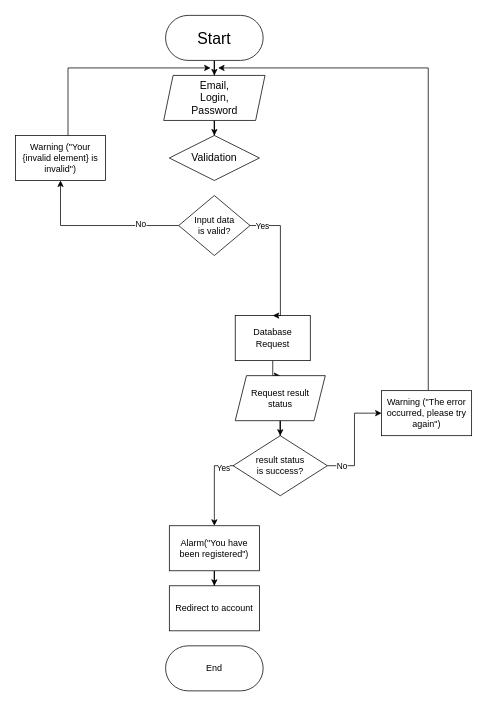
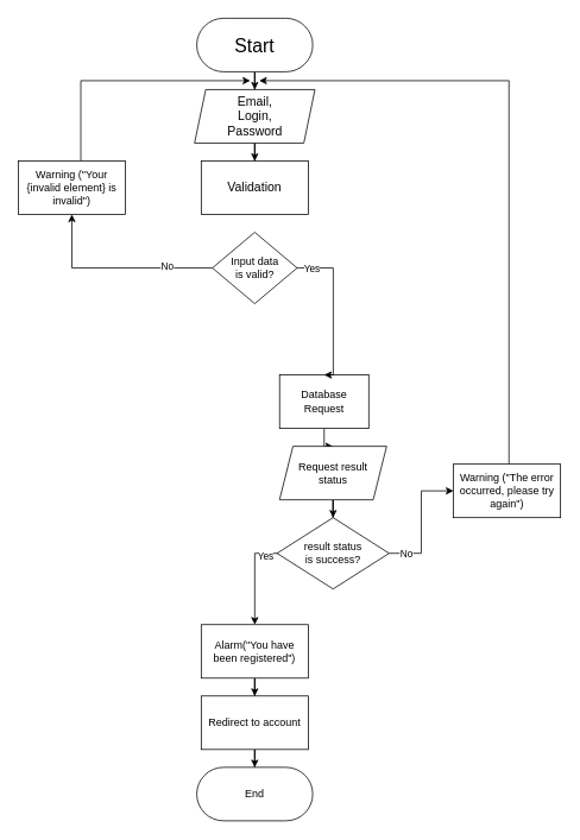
  <mxCell id="0" />
  <mxCell id="1" parent="0" />
  <mxCell id="2" style="edgeStyle=orthogonalEdgeStyle;rounded=0;orthogonalLoop=1;jettySize=auto;html=1;entryX=0.5;entryY=0;entryDx=0;entryDy=0;" parent="1" source="3" target="5" edge="1"><mxGeometry relative="1" as="geometry" /></mxCell>
  <mxCell id="3" value="&lt;font style=&quot;font-size: 21px;&quot;&gt;Start&lt;/font&gt;" style="rounded=1;whiteSpace=wrap;html=1;glass=0;shadow=0;arcSize=50;" parent="1" vertex="1"><mxGeometry x="220" y="20" width="130" height="60" as="geometry" /></mxCell>
  <mxCell id="4" value="" style="edgeStyle=orthogonalEdgeStyle;rounded=0;orthogonalLoop=1;jettySize=auto;html=1;" parent="1" source="5" target="6" edge="1"><mxGeometry relative="1" as="geometry" /></mxCell>
  <mxCell id="5" value="&lt;div&gt;&lt;font style=&quot;font-size: 14px;&quot;&gt;Email,&lt;/font&gt;&lt;/div&gt;&lt;div&gt;&lt;font style=&quot;font-size: 14px;&quot;&gt;Login,&lt;/font&gt;&lt;/div&gt;&lt;div&gt;&lt;font style=&quot;font-size: 14px;&quot;&gt;Password&lt;br&gt;&lt;/font&gt;&lt;/div&gt;" style="shape=parallelogram;perimeter=parallelogramPerimeter;whiteSpace=wrap;html=1;fixedSize=1;size=12.5;" parent="1" vertex="1"><mxGeometry x="217.5" y="100" width="135" height="60" as="geometry" /></mxCell>
- <mxCell id="6" value="&lt;font style=&quot;font-size: 14px;&quot;&gt;Validation&lt;br&gt;&lt;/font&gt;" style="rhombus;whiteSpace=wrap;html=1;" parent="1" vertex="1"><mxGeometry x="225" y="180" width="120" height="60" as="geometry" /></mxCell>
+ <mxCell id="6" value="&lt;font style=&quot;font-size: 14px;&quot;&gt;Validation&lt;br&gt;&lt;/font&gt;" style="whiteSpace=wrap;html=1;" parent="1" vertex="1"><mxGeometry x="225" y="180" width="120" height="60" as="geometry" /></mxCell>
  <mxCell id="7" value="" style="edgeStyle=orthogonalEdgeStyle;rounded=0;orthogonalLoop=1;jettySize=auto;html=1;" parent="1" source="8" target="10" edge="1"><mxGeometry relative="1" as="geometry" /></mxCell>
  <mxCell id="8" value="Database Request" style="whiteSpace=wrap;html=1;" parent="1" vertex="1"><mxGeometry x="312.81" y="420" width="100" height="60" as="geometry" /></mxCell>
  <mxCell id="9" value="" style="edgeStyle=orthogonalEdgeStyle;rounded=0;orthogonalLoop=1;jettySize=auto;html=1;" parent="1" source="10" target="15" edge="1"><mxGeometry relative="1" as="geometry" /></mxCell>
  <mxCell id="10" value="&lt;div&gt;Request result&lt;/div&gt;&lt;div&gt;status&lt;br&gt;&lt;/div&gt;" style="shape=parallelogram;perimeter=parallelogramPerimeter;whiteSpace=wrap;html=1;fixedSize=1;size=15;" parent="1" vertex="1"><mxGeometry x="312.81" y="500" width="120" height="60" as="geometry" /></mxCell>
  <mxCell id="11" style="edgeStyle=orthogonalEdgeStyle;rounded=0;orthogonalLoop=1;jettySize=auto;html=1;" parent="1" source="15" target="17" edge="1"><mxGeometry relative="1" as="geometry"><mxPoint x="535" y="280" as="targetPoint" /></mxGeometry></mxCell>
  <mxCell id="12" value="&lt;div&gt;No&lt;/div&gt;" style="edgeLabel;html=1;align=center;verticalAlign=middle;resizable=0;points=[];" parent="11" vertex="1" connectable="0"><mxGeometry x="-0.734" relative="1" as="geometry"><mxPoint as="offset" /></mxGeometry></mxCell>
  <mxCell id="13" value="" style="edgeStyle=orthogonalEdgeStyle;rounded=0;orthogonalLoop=1;jettySize=auto;html=1;entryX=0.5;entryY=0;entryDx=0;entryDy=0;" parent="1" target="26" edge="1"><mxGeometry relative="1" as="geometry"><mxPoint x="330" y="620" as="sourcePoint" /><mxPoint x="290" y="710" as="targetPoint" /><Array as="points"><mxPoint x="285" y="620" /></Array></mxGeometry></mxCell>
  <mxCell id="14" value="Yes" style="edgeLabel;html=1;align=center;verticalAlign=middle;resizable=0;points=[];" parent="13" vertex="1" connectable="0"><mxGeometry x="-0.46" y="3" relative="1" as="geometry"><mxPoint as="offset" /></mxGeometry></mxCell>
  <mxCell id="15" value="result status &lt;br&gt;is success?" style="rhombus;whiteSpace=wrap;html=1;" parent="1" vertex="1"><mxGeometry x="310" y="580" width="125.62" height="80" as="geometry" /></mxCell>
  <mxCell id="16" style="edgeStyle=orthogonalEdgeStyle;rounded=0;orthogonalLoop=1;jettySize=auto;html=1;" parent="1" source="17" edge="1"><mxGeometry relative="1" as="geometry"><mxPoint x="290" y="90" as="targetPoint" /><Array as="points"><mxPoint x="570" y="90" /></Array></mxGeometry></mxCell>
  <mxCell id="17" value="Warning (&quot;The error occurred, please try again&quot;)" style="rounded=0;whiteSpace=wrap;html=1;" parent="1" vertex="1"><mxGeometry x="507.81" y="520" width="120" height="60" as="geometry" /></mxCell>
  <mxCell id="18" style="edgeStyle=orthogonalEdgeStyle;rounded=0;orthogonalLoop=1;jettySize=auto;html=1;entryX=0.5;entryY=0;entryDx=0;entryDy=0;" parent="1" source="22" target="8" edge="1"><mxGeometry relative="1" as="geometry"><Array as="points"><mxPoint x="373" y="300" /></Array></mxGeometry></mxCell>
  <mxCell id="19" value="&lt;div&gt;Yes&lt;/div&gt;" style="edgeLabel;html=1;align=center;verticalAlign=middle;resizable=0;points=[];" parent="18" vertex="1" connectable="0"><mxGeometry x="-0.815" relative="1" as="geometry"><mxPoint as="offset" /></mxGeometry></mxCell>
  <mxCell id="20" style="edgeStyle=orthogonalEdgeStyle;rounded=0;orthogonalLoop=1;jettySize=auto;html=1;" parent="1" source="22" target="24" edge="1"><mxGeometry relative="1" as="geometry"><mxPoint x="90" y="200" as="targetPoint" /></mxGeometry></mxCell>
  <mxCell id="21" value="&lt;div&gt;No&lt;/div&gt;" style="edgeLabel;html=1;align=center;verticalAlign=middle;resizable=0;points=[];" parent="20" vertex="1" connectable="0"><mxGeometry x="-0.528" y="-3" relative="1" as="geometry"><mxPoint as="offset" /></mxGeometry></mxCell>
  <mxCell id="22" value="&lt;div&gt;Input data&lt;/div&gt;&lt;div&gt;is valid?&lt;br&gt;&lt;/div&gt;" style="rhombus;whiteSpace=wrap;html=1;" parent="1" vertex="1"><mxGeometry x="237.5" y="260" width="95" height="80" as="geometry" /></mxCell>
  <mxCell id="23" style="edgeStyle=orthogonalEdgeStyle;rounded=0;orthogonalLoop=1;jettySize=auto;html=1;" parent="1" source="24" edge="1"><mxGeometry relative="1" as="geometry"><mxPoint x="280" y="90" as="targetPoint" /><Array as="points"><mxPoint x="90" y="90" /></Array></mxGeometry></mxCell>
  <mxCell id="24" value="Warning (&quot;Your {invalid element} is invalid&quot;)" style="rounded=0;whiteSpace=wrap;html=1;" parent="1" vertex="1"><mxGeometry x="20" y="180" width="120" height="60" as="geometry" /></mxCell>
  <mxCell id="25" value="" style="edgeStyle=orthogonalEdgeStyle;rounded=0;orthogonalLoop=1;jettySize=auto;html=1;" parent="1" source="26" target="28" edge="1"><mxGeometry relative="1" as="geometry" /></mxCell>
  <mxCell id="26" value="Alarm(&quot;You have been registered&quot;)" style="whiteSpace=wrap;html=1;" parent="1" vertex="1"><mxGeometry x="225" y="700" width="120" height="60" as="geometry" /></mxCell>
+ <mxCell id="27" style="edgeStyle=orthogonalEdgeStyle;rounded=0;orthogonalLoop=1;jettySize=auto;html=1;entryX=0.5;entryY=0;entryDx=0;entryDy=0;" parent="1" source="28" target="29" edge="1"><mxGeometry relative="1" as="geometry" /></mxCell>
  <mxCell id="28" value="Redirect to account" style="whiteSpace=wrap;html=1;" parent="1" vertex="1"><mxGeometry x="225" y="780" width="120" height="60" as="geometry" /></mxCell>
  <mxCell id="29" value="&lt;div&gt;End&lt;/div&gt;" style="rounded=1;whiteSpace=wrap;html=1;glass=0;shadow=0;arcSize=50;" parent="1" vertex="1"><mxGeometry x="220" y="860" width="130" height="60" as="geometry" /></mxCell>
